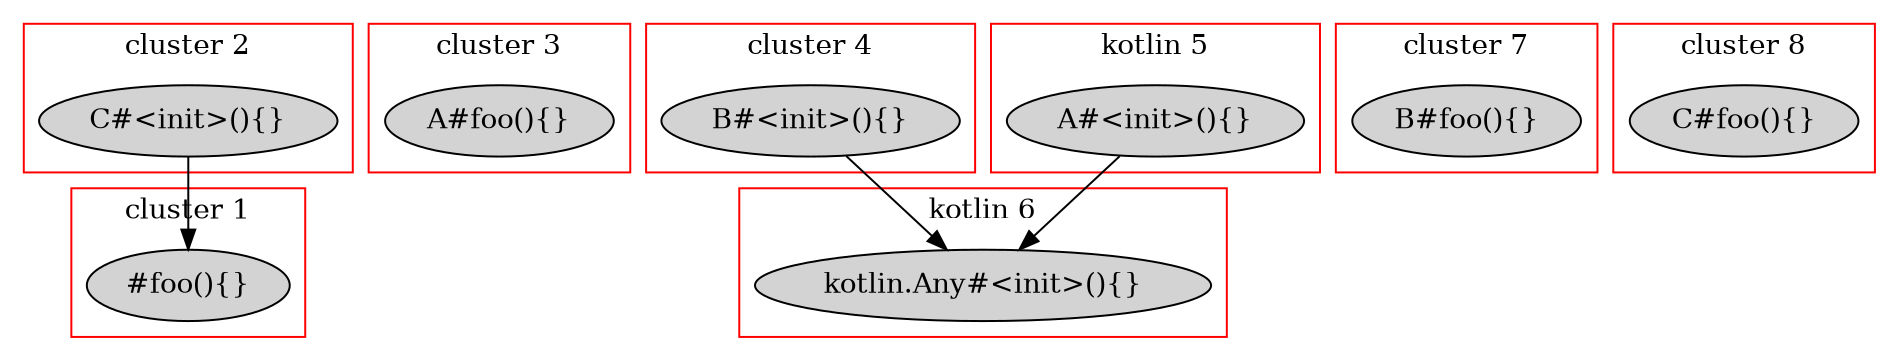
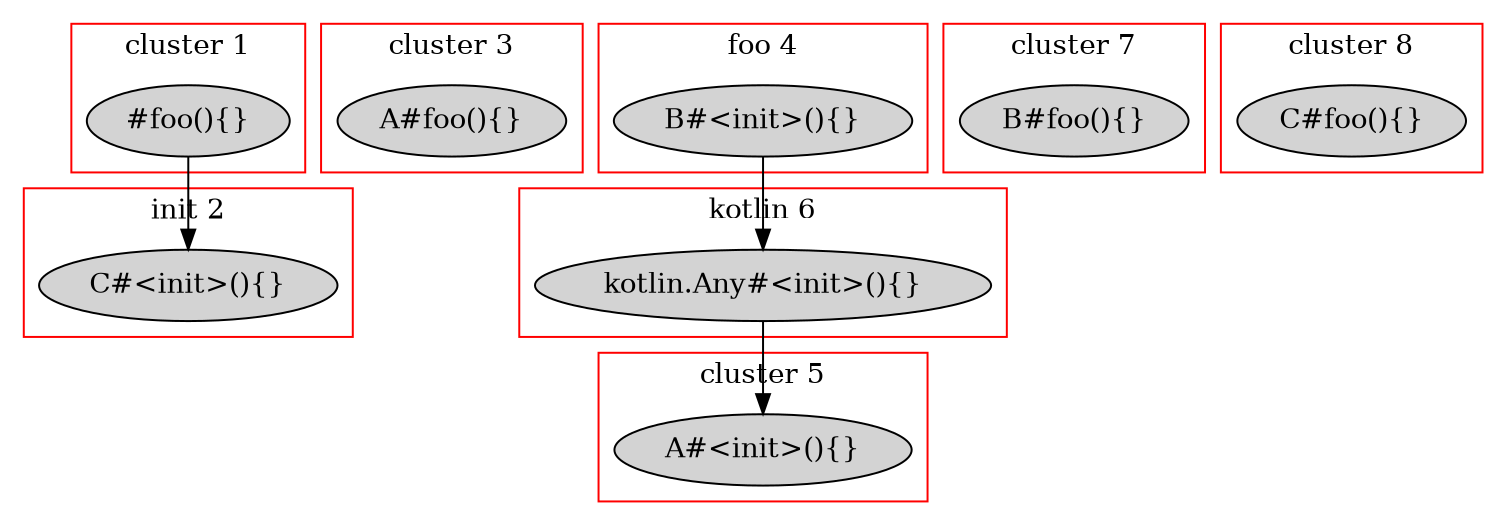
  digraph {
    node [style=filled]
    n1 [label="C#<init>(){}"]
    n2 [label="#foo(){}"]
    n3 [label="A#foo(){}"]
    n4 [label="B#<init>(){}"]
    n5 [label="A#<init>(){}"]
    n6 [label="kotlin.Any#<init>(){}"]
    n7 [label="B#foo(){}"]
    n8 [label="C#foo(){}"]
    subgraph cluster_1 {
      color=red
-     label="cluster 2"
+     label="init 2"
      n1
    }
    subgraph cluster_2 {
      color=red
      label="cluster 1"
      n2
    }
    subgraph cluster_3 {
      color=red
      label="cluster 3"
      n3
    }
    subgraph cluster_4 {
      color=red
-     label="cluster 4"
+     label="foo 4"
      n4
    }
    subgraph cluster_5 {
      color=red
-     label="kotlin 5"
+     label="cluster 5"
      n5
    }
    subgraph cluster_6 {
      color=red
      label="kotlin 6"
      n6
    }
    subgraph cluster_7 {
      color=red
      label="cluster 7"
      n7
    }
    subgraph cluster_8 {
      color=red
      label="cluster 8"
      n8
    }
-   n1 -> n2
+   n2 -> n1
    n4 -> n6
-   n5 -> n6
+   n6 -> n5
  }
